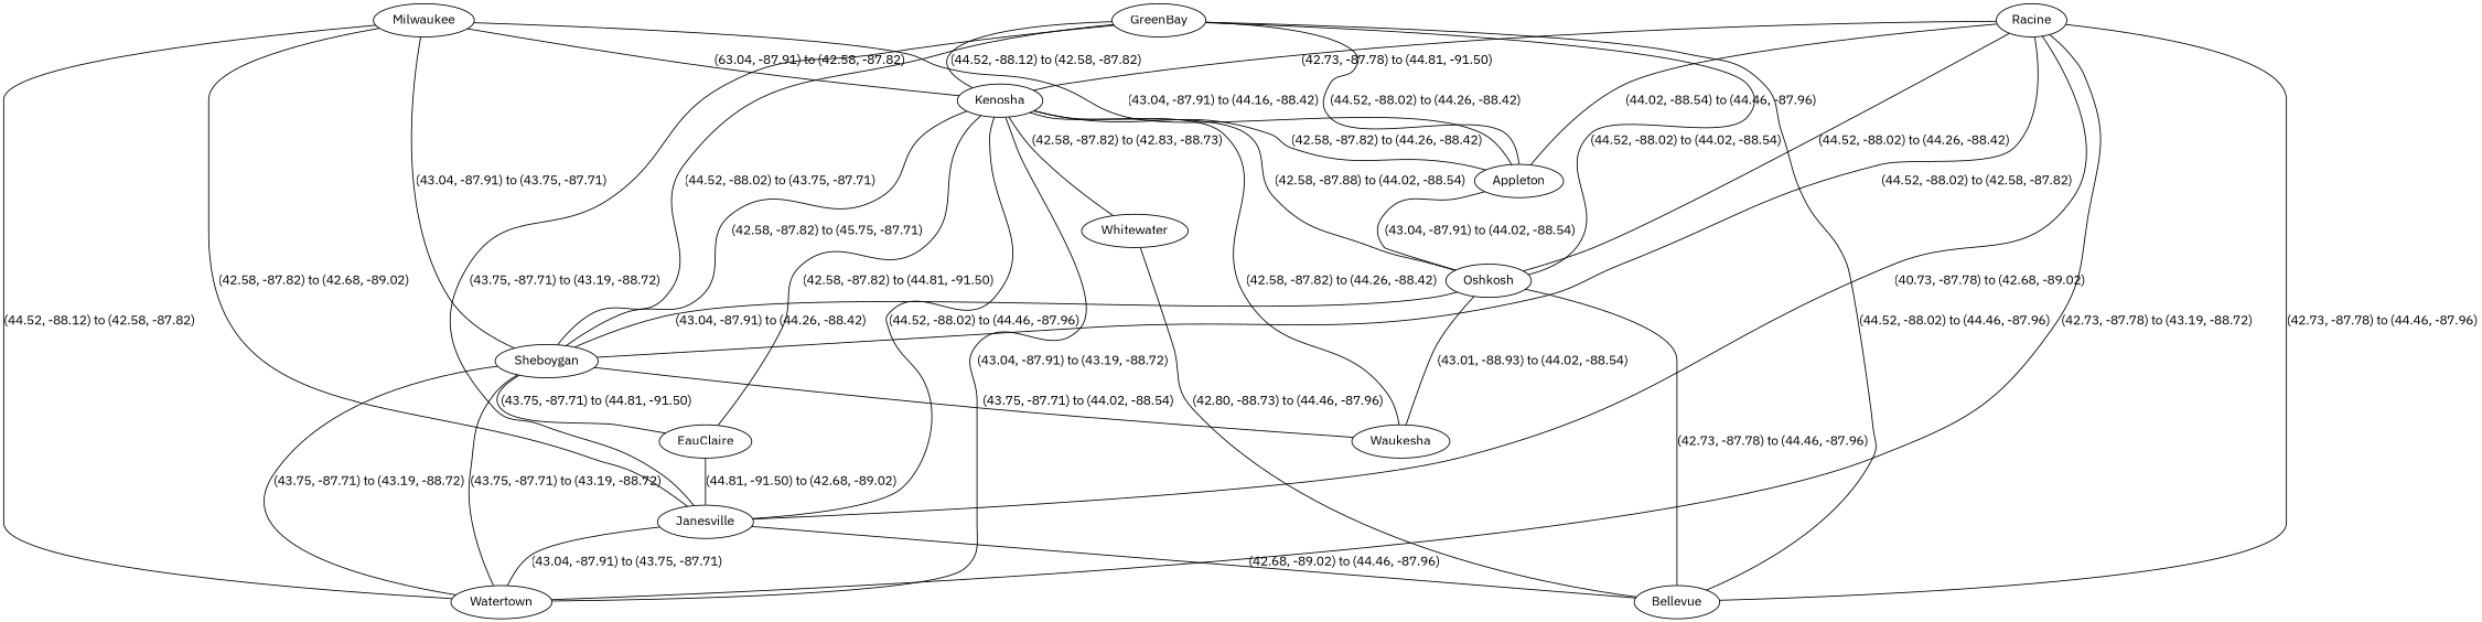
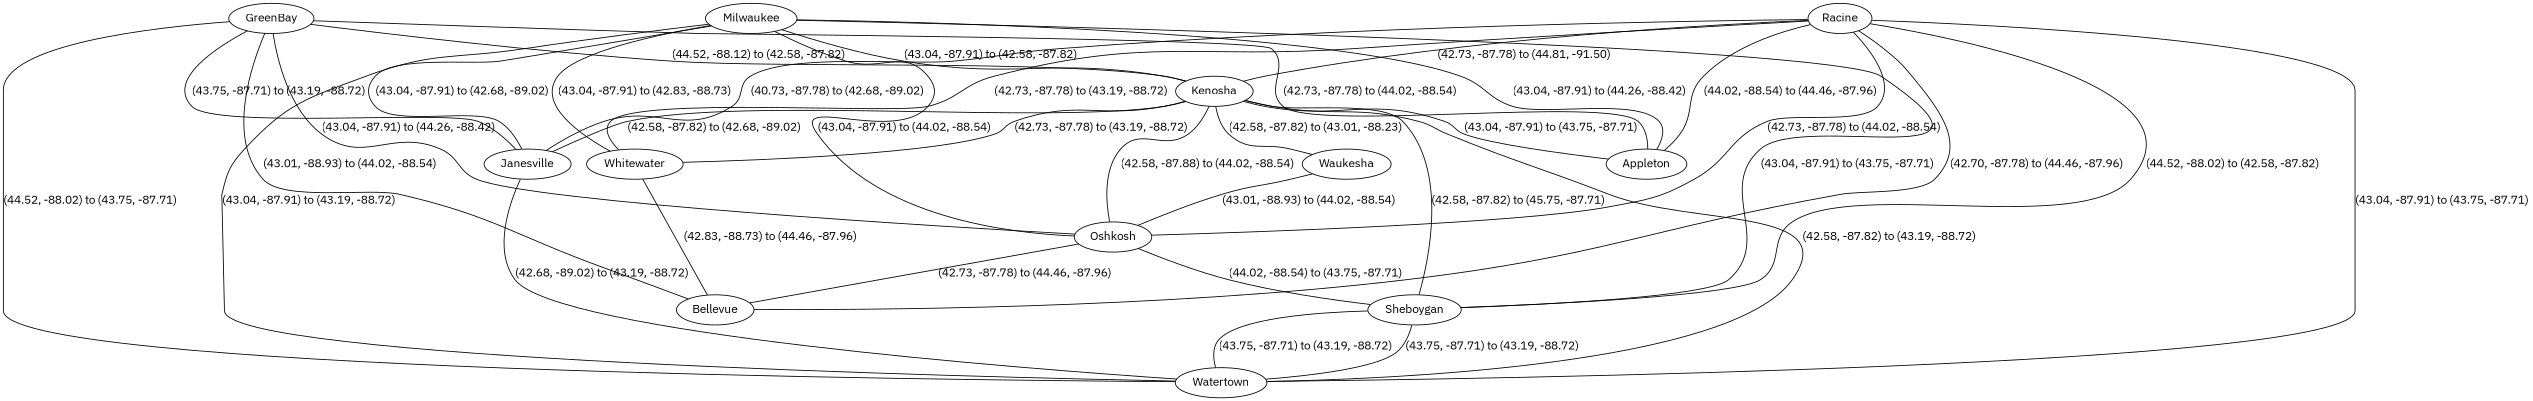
  graph {
    fontname="IBM Plex Sans"
    node [fontname="IBM Plex Sans"]
    edge [fontname="IBM Plex Sans"]
    Milwaukee
    Kenosha
    Appleton
    Oshkosh
    Janesville
    Sheboygan
    Watertown
    Whitewater
    Waukesha
-   EauClaire
    Bellevue
    GreenBay
    Racine
-   Milwaukee -- Kenosha [distance=34.9 label="(63.04, -87.91) to (42.58, -87.82)"]
-   Milwaukee -- Appleton [distance=121.6 label="(43.04, -87.91) to (44.16, -88.42)"]
-   Appleton -- Oshkosh [distance=87.5 label="(43.04, -87.91) to (44.02, -88.54)"]
-   Milwaukee -- Janesville [distance=79.3 label="(42.58, -87.82) to (42.68, -89.02)"]
+   Milwaukee -- Kenosha [distance=34.9 label="(43.04, -87.91) to (42.58, -87.82)"]
+   Milwaukee -- Appleton [distance=121.6 label="(43.04, -87.91) to (44.26, -88.42)"]
+   Milwaukee -- Oshkosh [distance=87.5 label="(43.04, -87.91) to (44.02, -88.54)"]
+   Milwaukee -- Janesville [distance=79.3 label="(43.04, -87.91) to (42.68, -89.02)"]
    Milwaukee -- Sheboygan [distance=57.7 label="(43.04, -87.91) to (43.75, -87.71)"]
-   Milwaukee -- Watertown [distance=50.7 label="(44.52, -88.12) to (42.58, -87.82)"]
-   Kenosha -- Appleton [distance=142.5 label="(42.58, -87.82) to (44.26, -88.42)"]
+   Milwaukee -- Watertown [distance=50.7 label="(43.04, -87.91) to (43.19, -88.72)"]
+   Milwaukee -- Whitewater [distance=54.8 label="(43.04, -87.91) to (42.83, -88.73)"]
+   Kenosha -- Appleton [distance=142.5 label="(43.04, -87.91) to (43.75, -87.71)"]
    Kenosha -- Oshkosh [distance=123.1 label="(42.58, -87.88) to (44.02, -88.54)"]
-   Kenosha -- Janesville [distance=71.6 label="(44.52, -88.02) to (44.46, -87.96)"]
+   Kenosha -- Janesville [distance=71.6 label="(42.58, -87.82) to (42.68, -89.02)"]
    Kenosha -- Sheboygan [distance=95.1 label="(42.58, -87.82) to (45.75, -87.71)"]
-   Kenosha -- Watertown [distance=84.6 label="(43.04, -87.91) to (43.19, -88.72)"]
-   Kenosha -- Whitewater [distance=59.4 label="(42.58, -87.82) to (42.83, -88.73)"]
-   Kenosha -- Waukesha [distance=52 label="(42.58, -87.82) to (44.26, -88.42)"]
-   Kenosha -- EauClaire [distance=280.5 label="(42.58, -87.82) to (44.81, -91.50)"]
-   Oshkosh -- Sheboygan [distance=57 label="(43.04, -87.91) to (44.26, -88.42)"]
+   Kenosha -- Watertown [distance=84.6 label="(42.58, -87.82) to (43.19, -88.72)"]
+   Kenosha -- Whitewater [distance=59.4 label="(42.73, -87.78) to (43.19, -88.72)"]
+   Kenosha -- Waukesha [distance=52 label="(42.58, -87.82) to (43.01, -88.23)"]
+   Oshkosh -- Sheboygan [distance=57 label="(44.02, -88.54) to (43.75, -87.71)"]
    Oshkosh -- Bellevue [distance=54 label="(42.73, -87.78) to (44.46, -87.96)"]
-   Janesville -- Watertown [distance=42 label="(43.04, -87.91) to (43.75, -87.71)"]
-   Janesville -- Bellevue [distance=118 label="(42.68, -89.02) to (44.46, -87.96)"]
+   Janesville -- Watertown [distance=42 label="(42.68, -89.02) to (43.19, -88.72)"]
    Sheboygan -- Watertown [distance=91.6 label="(43.75, -87.71) to (43.19, -88.72)"]
    Sheboygan -- Watertown [distance=91 label="(43.75, -87.71) to (43.19, -88.72)"]
-   Sheboygan -- Waukesha [distance=74 label="(43.75, -87.71) to (44.02, -88.54)"]
-   Sheboygan -- EauClaire [distance=240 label="(43.75, -87.71) to (44.81, -91.50)"]
-   Whitewater -- Bellevue [distance=118.45 label="(42.80, -88.73) to (44.46, -87.96)"]
+   Whitewater -- Bellevue [distance=118.45 label="(42.83, -88.73) to (44.46, -87.96)"]
    Waukesha -- Oshkosh [distance=71.7 label="(43.01, -88.93) to (44.02, -88.54)"]
-   EauClaire -- Janesville [distance=192.19 label="(44.81, -91.50) to (42.68, -89.02)"]
    GreenBay -- Kenosha [distance=134.02 label="(44.52, -88.12) to (42.58, -87.82)"]
-   GreenBay -- Appleton [distance=30.6 label="(44.52, -88.02) to (44.26, -88.42)"]
-   GreenBay -- Oshkosh [distance=50.4 label="(44.52, -88.02) to (44.02, -88.54)"]
+   GreenBay -- Appleton [distance=30.6 label="(42.73, -87.78) to (44.02, -88.54)"]
+   GreenBay -- Oshkosh [distance=50.4 label="(43.04, -87.91) to (44.26, -88.42)"]
    GreenBay -- Janesville [distance=157.1 label="(43.75, -87.71) to (43.19, -88.72)"]
-   GreenBay -- Sheboygan [distance=65.2 label="(44.52, -88.02) to (43.75, -87.71)"]
-   GreenBay -- Bellevue [distance=5.1 label="(44.52, -88.02) to (44.46, -87.96)"]
+   GreenBay -- Watertown [distance=65.2 label="(44.52, -88.02) to (43.75, -87.71)"]
+   GreenBay -- Bellevue [distance=5.1 label="(43.01, -88.93) to (44.02, -88.54)"]
    Racine -- Kenosha [distance=266.4 label="(42.73, -87.78) to (44.81, -91.50)"]
    Racine -- Appleton [distance=110.74 label="(44.02, -88.54) to (44.46, -87.96)"]
-   Racine -- Oshkosh [distance=124.5 label="(44.52, -88.02) to (44.26, -88.42)"]
+   Racine -- Oshkosh [distance=124.5 label="(42.73, -87.78) to (44.02, -88.54)"]
    Racine -- Janesville [distance=2.5 label="(40.73, -87.78) to (42.68, -89.02)"]
    Racine -- Sheboygan [distance=85.5 label="(44.52, -88.02) to (42.58, -87.82)"]
-   Racine -- Watertown [distance=75 label="(42.73, -87.78) to (43.19, -88.72)"]
-   Racine -- Bellevue [distance=137.6 label="(42.73, -87.78) to (44.46, -87.96)"]
+   Racine -- Watertown [distance=75 label="(43.04, -87.91) to (43.75, -87.71)"]
+   Racine -- Whitewater [distance=52.4 label="(42.73, -87.78) to (43.19, -88.72)"]
+   Racine -- Bellevue [distance=137.6 label="(42.70, -87.78) to (44.46, -87.96)"]
  }
